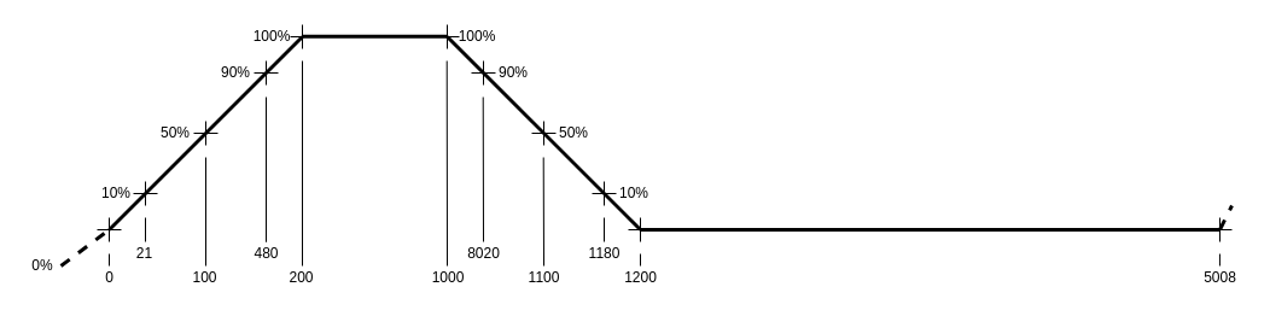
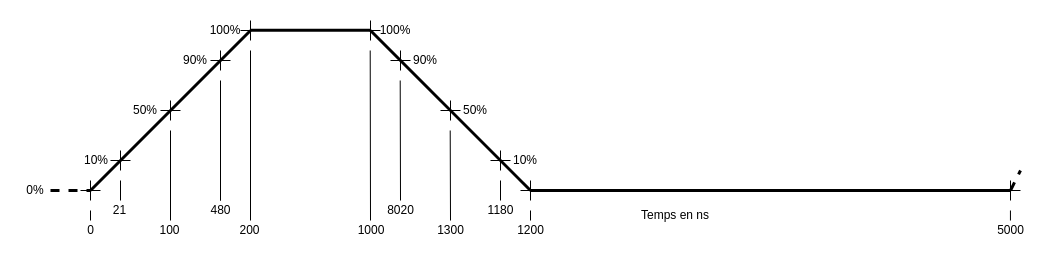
  <mxCell id="0" />
  <mxCell id="1" parent="0" />
  <mxCell id="2" value="" style="endArrow=none;html=1;rounded=0;exitX=1;exitY=0.5;exitDx=0;exitDy=0;dashed=1;strokeWidth=3;convertToSvg=1;" parent="1" source="47" edge="1"><mxGeometry width="50" height="50" relative="1" as="geometry"><mxPoint x="310" y="170" as="sourcePoint" /><mxPoint x="90" y="190" as="targetPoint" /></mxGeometry></mxCell>
  <mxCell id="3" value="" style="endArrow=none;html=1;rounded=0;dashed=1;strokeWidth=3;convertToSvg=1;" parent="1" edge="1"><mxGeometry width="50" height="50" relative="1" as="geometry"><mxPoint x="1010" y="190" as="sourcePoint" /><mxPoint x="1020" y="170" as="targetPoint" /></mxGeometry></mxCell>
  <mxCell id="4" value="" style="endArrow=none;html=1;rounded=0;strokeWidth=3;convertToSvg=1;" parent="1" edge="1"><mxGeometry width="50" height="50" relative="1" as="geometry"><mxPoint x="530" y="190" as="sourcePoint" /><mxPoint x="1010" y="190" as="targetPoint" /></mxGeometry></mxCell>
  <mxCell id="5" value="" style="endArrow=none;html=1;rounded=0;strokeWidth=3;convertToSvg=1;" parent="1" edge="1"><mxGeometry width="50" height="50" relative="1" as="geometry"><mxPoint x="530" y="190" as="sourcePoint" /><mxPoint x="370" y="30" as="targetPoint" /></mxGeometry></mxCell>
  <mxCell id="6" value="" style="group;convertToSvg=1;" parent="1" vertex="1" connectable="0"><mxGeometry x="240" y="20" width="20" height="20" as="geometry" /></mxCell>
  <mxCell id="7" value="" style="endArrow=none;html=1;rounded=0;strokeColor=light-dark(#000000,#0000FF);convertToSvg=1;" parent="6" edge="1"><mxGeometry width="50" height="50" relative="1" as="geometry"><mxPoint y="10" as="sourcePoint" /><mxPoint x="20" y="10" as="targetPoint" /></mxGeometry></mxCell>
  <mxCell id="8" value="" style="endArrow=none;html=1;rounded=0;strokeColor=light-dark(#000000,#0000FF);convertToSvg=1;" parent="6" edge="1"><mxGeometry width="50" height="50" relative="1" as="geometry"><mxPoint x="10" y="20" as="sourcePoint" /><mxPoint x="10" as="targetPoint" /></mxGeometry></mxCell>
  <mxCell id="9" value="" style="endArrow=none;html=1;rounded=0;strokeWidth=3;convertToSvg=1;" parent="6" edge="1"><mxGeometry width="50" height="50" relative="1" as="geometry"><mxPoint x="10" y="9.77" as="sourcePoint" /><mxPoint x="130" y="9.77" as="targetPoint" /></mxGeometry></mxCell>
  <mxCell id="10" value="" style="endArrow=none;html=1;rounded=0;strokeWidth=3;convertToSvg=1;" parent="1" edge="1"><mxGeometry width="50" height="50" relative="1" as="geometry"><mxPoint x="90" y="190" as="sourcePoint" /><mxPoint x="250" y="30" as="targetPoint" /></mxGeometry></mxCell>
  <mxCell id="11" value="" style="group;convertToSvg=1;" parent="1" vertex="1" connectable="0"><mxGeometry x="80" y="180" width="20" height="20" as="geometry" /></mxCell>
  <mxCell id="12" value="" style="endArrow=none;html=1;rounded=0;strokeColor=light-dark(#000000,#0000FF);convertToSvg=1;" parent="11" edge="1"><mxGeometry width="50" height="50" relative="1" as="geometry"><mxPoint y="10" as="sourcePoint" /><mxPoint x="20" y="10" as="targetPoint" /></mxGeometry></mxCell>
  <mxCell id="13" value="" style="endArrow=none;html=1;rounded=0;strokeColor=light-dark(#000000,#0000FF);convertToSvg=1;" parent="11" edge="1"><mxGeometry width="50" height="50" relative="1" as="geometry"><mxPoint x="10" y="20" as="sourcePoint" /><mxPoint x="10" as="targetPoint" /></mxGeometry></mxCell>
  <mxCell id="14" value="" style="group;convertToSvg=1;" parent="1" vertex="1" connectable="0"><mxGeometry x="160" y="100" width="20" height="20" as="geometry" /></mxCell>
  <mxCell id="15" value="" style="endArrow=none;html=1;rounded=0;strokeColor=light-dark(#000000,#0000FF);convertToSvg=1;" parent="14" edge="1"><mxGeometry width="50" height="50" relative="1" as="geometry"><mxPoint y="10" as="sourcePoint" /><mxPoint x="20" y="10" as="targetPoint" /></mxGeometry></mxCell>
  <mxCell id="16" value="" style="endArrow=none;html=1;rounded=0;strokeColor=light-dark(#000000,#0000FF);convertToSvg=1;" parent="14" edge="1"><mxGeometry width="50" height="50" relative="1" as="geometry"><mxPoint x="10" y="20" as="sourcePoint" /><mxPoint x="10" as="targetPoint" /></mxGeometry></mxCell>
  <mxCell id="17" value="" style="group;convertToSvg=1;" parent="1" vertex="1" connectable="0"><mxGeometry x="210" y="50" width="20" height="20" as="geometry" /></mxCell>
  <mxCell id="18" value="" style="endArrow=none;html=1;rounded=0;strokeColor=light-dark(#000000,#0000FF);convertToSvg=1;" parent="17" edge="1"><mxGeometry width="50" height="50" relative="1" as="geometry"><mxPoint y="10" as="sourcePoint" /><mxPoint x="20" y="10" as="targetPoint" /></mxGeometry></mxCell>
  <mxCell id="19" value="" style="endArrow=none;html=1;rounded=0;strokeColor=light-dark(#000000,#0000FF);convertToSvg=1;" parent="17" edge="1"><mxGeometry width="50" height="50" relative="1" as="geometry"><mxPoint x="10" y="20" as="sourcePoint" /><mxPoint x="10" as="targetPoint" /></mxGeometry></mxCell>
  <mxCell id="20" value="" style="group;convertToSvg=1;" parent="1" vertex="1" connectable="0"><mxGeometry x="110" y="150" width="20" height="20" as="geometry" /></mxCell>
  <mxCell id="21" value="" style="endArrow=none;html=1;rounded=0;strokeColor=light-dark(#000000,#0000FF);convertToSvg=1;" parent="20" edge="1"><mxGeometry width="50" height="50" relative="1" as="geometry"><mxPoint y="10" as="sourcePoint" /><mxPoint x="20" y="10" as="targetPoint" /></mxGeometry></mxCell>
  <mxCell id="22" value="" style="endArrow=none;html=1;rounded=0;strokeColor=light-dark(#000000,#0000FF);convertToSvg=1;" parent="20" edge="1"><mxGeometry width="50" height="50" relative="1" as="geometry"><mxPoint x="10" y="20" as="sourcePoint" /><mxPoint x="10" as="targetPoint" /></mxGeometry></mxCell>
  <mxCell id="23" value="" style="group;convertToSvg=1;" parent="1" vertex="1" connectable="0"><mxGeometry x="360" y="20" width="20" height="20" as="geometry" /></mxCell>
  <mxCell id="24" value="" style="endArrow=none;html=1;rounded=0;strokeColor=light-dark(#000000,#0000FF);convertToSvg=1;" parent="23" edge="1"><mxGeometry width="50" height="50" relative="1" as="geometry"><mxPoint y="10" as="sourcePoint" /><mxPoint x="20" y="10" as="targetPoint" /></mxGeometry></mxCell>
  <mxCell id="25" value="" style="endArrow=none;html=1;rounded=0;strokeColor=light-dark(#000000,#0000FF);convertToSvg=1;" parent="23" edge="1"><mxGeometry width="50" height="50" relative="1" as="geometry"><mxPoint x="10" y="20" as="sourcePoint" /><mxPoint x="10" as="targetPoint" /></mxGeometry></mxCell>
  <mxCell id="26" value="" style="group;convertToSvg=1;" parent="1" vertex="1" connectable="0"><mxGeometry x="520" y="180" width="20" height="20" as="geometry" /></mxCell>
  <mxCell id="27" value="" style="endArrow=none;html=1;rounded=0;strokeColor=light-dark(#000000,#0000FF);convertToSvg=1;" parent="26" edge="1"><mxGeometry width="50" height="50" relative="1" as="geometry"><mxPoint y="10" as="sourcePoint" /><mxPoint x="20" y="10" as="targetPoint" /></mxGeometry></mxCell>
  <mxCell id="28" value="" style="endArrow=none;html=1;rounded=0;strokeColor=light-dark(#000000,#0000FF);convertToSvg=1;" parent="26" edge="1"><mxGeometry width="50" height="50" relative="1" as="geometry"><mxPoint x="10" y="20" as="sourcePoint" /><mxPoint x="10" as="targetPoint" /></mxGeometry></mxCell>
  <mxCell id="29" value="" style="group;convertToSvg=1;" parent="1" vertex="1" connectable="0"><mxGeometry x="440" y="100" width="20" height="20" as="geometry" /></mxCell>
  <mxCell id="30" value="" style="endArrow=none;html=1;rounded=0;strokeColor=light-dark(#000000,#0000FF);convertToSvg=1;" parent="29" edge="1"><mxGeometry width="50" height="50" relative="1" as="geometry"><mxPoint y="10" as="sourcePoint" /><mxPoint x="20" y="10" as="targetPoint" /></mxGeometry></mxCell>
  <mxCell id="31" value="" style="endArrow=none;html=1;rounded=0;strokeColor=light-dark(#000000,#0000FF);convertToSvg=1;" parent="29" edge="1"><mxGeometry width="50" height="50" relative="1" as="geometry"><mxPoint x="10" y="20" as="sourcePoint" /><mxPoint x="10" as="targetPoint" /></mxGeometry></mxCell>
  <mxCell id="32" value="" style="group;convertToSvg=1;" parent="1" vertex="1" connectable="0"><mxGeometry x="390" y="50" width="20" height="20" as="geometry" /></mxCell>
  <mxCell id="33" value="" style="endArrow=none;html=1;rounded=0;strokeColor=light-dark(#000000,#0000FF);convertToSvg=1;" parent="32" edge="1"><mxGeometry width="50" height="50" relative="1" as="geometry"><mxPoint y="10" as="sourcePoint" /><mxPoint x="20" y="10" as="targetPoint" /></mxGeometry></mxCell>
  <mxCell id="34" value="" style="endArrow=none;html=1;rounded=0;strokeColor=light-dark(#000000,#0000FF);convertToSvg=1;" parent="32" edge="1"><mxGeometry width="50" height="50" relative="1" as="geometry"><mxPoint x="10" y="20" as="sourcePoint" /><mxPoint x="10" as="targetPoint" /></mxGeometry></mxCell>
  <mxCell id="35" value="" style="group;convertToSvg=1;" parent="1" vertex="1" connectable="0"><mxGeometry x="490" y="150" width="20" height="20" as="geometry" /></mxCell>
  <mxCell id="36" value="" style="endArrow=none;html=1;rounded=0;strokeColor=light-dark(#000000,#0000FF);convertToSvg=1;" parent="35" edge="1"><mxGeometry width="50" height="50" relative="1" as="geometry"><mxPoint y="10" as="sourcePoint" /><mxPoint x="20" y="10" as="targetPoint" /></mxGeometry></mxCell>
  <mxCell id="37" value="" style="endArrow=none;html=1;rounded=0;strokeColor=light-dark(#000000,#0000FF);convertToSvg=1;" parent="35" edge="1"><mxGeometry width="50" height="50" relative="1" as="geometry"><mxPoint x="10" y="20" as="sourcePoint" /><mxPoint x="10" as="targetPoint" /></mxGeometry></mxCell>
  <mxCell id="38" value="" style="group;convertToSvg=1;" parent="1" vertex="1" connectable="0"><mxGeometry x="1000" y="180" width="20" height="20" as="geometry" /></mxCell>
  <mxCell id="39" value="" style="endArrow=none;html=1;rounded=0;strokeColor=light-dark(#000000,#0000FF);convertToSvg=1;" parent="38" edge="1"><mxGeometry width="50" height="50" relative="1" as="geometry"><mxPoint y="10" as="sourcePoint" /><mxPoint x="20" y="10" as="targetPoint" /></mxGeometry></mxCell>
  <mxCell id="40" value="" style="endArrow=none;html=1;rounded=0;strokeColor=light-dark(#000000,#0000FF);convertToSvg=1;" parent="38" edge="1"><mxGeometry width="50" height="50" relative="1" as="geometry"><mxPoint x="10" y="20" as="sourcePoint" /><mxPoint x="10" as="targetPoint" /></mxGeometry></mxCell>
  <mxCell id="41" value="10%" style="text;html=1;align=center;verticalAlign=middle;whiteSpace=wrap;rounded=0;convertToSvg=1;" parent="1" vertex="1"><mxGeometry x="81" y="150" width="30" height="20" as="geometry" /></mxCell>
  <mxCell id="42" value="10%" style="text;html=1;align=center;verticalAlign=middle;whiteSpace=wrap;rounded=0;convertToSvg=1;" parent="1" vertex="1"><mxGeometry x="510" y="150" width="30" height="20" as="geometry" /></mxCell>
  <mxCell id="43" value="90%" style="text;html=1;align=center;verticalAlign=middle;whiteSpace=wrap;rounded=0;convertToSvg=1;" parent="1" vertex="1"><mxGeometry x="180" y="50" width="30" height="20" as="geometry" /></mxCell>
  <mxCell id="44" value="50%" style="text;html=1;align=center;verticalAlign=middle;whiteSpace=wrap;rounded=0;convertToSvg=1;" parent="1" vertex="1"><mxGeometry x="130" y="100" width="30" height="20" as="geometry" /></mxCell>
  <mxCell id="45" value="90%" style="text;html=1;align=center;verticalAlign=middle;whiteSpace=wrap;rounded=0;convertToSvg=1;" parent="1" vertex="1"><mxGeometry x="410" y="50" width="30" height="20" as="geometry" /></mxCell>
  <mxCell id="46" value="50%" style="text;html=1;align=center;verticalAlign=middle;whiteSpace=wrap;rounded=0;convertToSvg=1;" parent="1" vertex="1"><mxGeometry x="460" y="100" width="30" height="20" as="geometry" /></mxCell>
- <mxCell id="47" value="0%" style="text;html=1;align=center;verticalAlign=middle;whiteSpace=wrap;rounded=0;convertToSvg=1;" parent="1" vertex="1"><mxGeometry x="20" y="210" width="30" height="20" as="geometry" /></mxCell>
+ <mxCell id="47" value="0%" style="text;html=1;align=center;verticalAlign=middle;whiteSpace=wrap;rounded=0;convertToSvg=1;" parent="1" vertex="1"><mxGeometry x="20" y="180" width="30" height="20" as="geometry" /></mxCell>
  <mxCell id="48" value="100%" style="text;html=1;align=center;verticalAlign=middle;whiteSpace=wrap;rounded=0;convertToSvg=1;" parent="1" vertex="1"><mxGeometry x="210" y="20" width="30" height="20" as="geometry" /></mxCell>
  <mxCell id="49" value="100%" style="text;html=1;align=center;verticalAlign=middle;whiteSpace=wrap;rounded=0;convertToSvg=1;" parent="1" vertex="1"><mxGeometry x="380" y="20" width="30" height="20" as="geometry" /></mxCell>
  <mxCell id="50" value="" style="endArrow=none;html=1;rounded=0;convertToSvg=1;" parent="1" edge="1"><mxGeometry width="50" height="50" relative="1" as="geometry"><mxPoint x="90" y="220" as="sourcePoint" /><mxPoint x="90" y="210" as="targetPoint" /></mxGeometry></mxCell>
  <mxCell id="51" value="" style="endArrow=none;html=1;rounded=0;convertToSvg=1;" parent="1" edge="1"><mxGeometry width="50" height="50" relative="1" as="geometry"><mxPoint x="530" y="220" as="sourcePoint" /><mxPoint x="530" y="210" as="targetPoint" /></mxGeometry></mxCell>
  <mxCell id="52" value="" style="endArrow=none;html=1;rounded=0;convertToSvg=1;" parent="1" edge="1"><mxGeometry width="50" height="50" relative="1" as="geometry"><mxPoint x="1009.95" y="220" as="sourcePoint" /><mxPoint x="1009.95" y="210" as="targetPoint" /></mxGeometry></mxCell>
  <mxCell id="53" value="" style="endArrow=none;html=1;rounded=0;convertToSvg=1;" parent="1" edge="1"><mxGeometry width="50" height="50" relative="1" as="geometry"><mxPoint x="120" y="200" as="sourcePoint" /><mxPoint x="120" y="180" as="targetPoint" /></mxGeometry></mxCell>
  <mxCell id="54" value="" style="endArrow=none;html=1;rounded=0;convertToSvg=1;" parent="1" edge="1"><mxGeometry width="50" height="50" relative="1" as="geometry"><mxPoint x="170" y="220" as="sourcePoint" /><mxPoint x="170" y="130" as="targetPoint" /></mxGeometry></mxCell>
  <mxCell id="55" value="" style="endArrow=none;html=1;rounded=0;convertToSvg=1;" parent="1" edge="1"><mxGeometry width="50" height="50" relative="1" as="geometry"><mxPoint x="220" y="200" as="sourcePoint" /><mxPoint x="220" y="80" as="targetPoint" /></mxGeometry></mxCell>
  <mxCell id="56" value="" style="endArrow=none;html=1;rounded=0;convertToSvg=1;" parent="1" edge="1"><mxGeometry width="50" height="50" relative="1" as="geometry"><mxPoint x="250" y="220" as="sourcePoint" /><mxPoint x="250" y="50" as="targetPoint" /></mxGeometry></mxCell>
  <mxCell id="57" value="" style="endArrow=none;html=1;rounded=0;convertToSvg=1;" parent="1" edge="1"><mxGeometry width="50" height="50" relative="1" as="geometry"><mxPoint x="370" y="220" as="sourcePoint" /><mxPoint x="369.71" y="50" as="targetPoint" /></mxGeometry></mxCell>
  <mxCell id="58" value="" style="endArrow=none;html=1;rounded=0;convertToSvg=1;" parent="1" edge="1"><mxGeometry width="50" height="50" relative="1" as="geometry"><mxPoint x="400" y="200" as="sourcePoint" /><mxPoint x="399.71" y="80" as="targetPoint" /></mxGeometry></mxCell>
  <mxCell id="59" value="" style="endArrow=none;html=1;rounded=0;convertToSvg=1;" parent="1" edge="1"><mxGeometry width="50" height="50" relative="1" as="geometry"><mxPoint x="450" y="220" as="sourcePoint" /><mxPoint x="449.71" y="130" as="targetPoint" /></mxGeometry></mxCell>
  <mxCell id="60" value="" style="endArrow=none;html=1;rounded=0;convertToSvg=1;" parent="1" edge="1"><mxGeometry width="50" height="50" relative="1" as="geometry"><mxPoint x="500" y="200" as="sourcePoint" /><mxPoint x="500" y="180" as="targetPoint" /></mxGeometry></mxCell>
  <mxCell id="61" value="0" style="text;html=1;align=center;verticalAlign=middle;whiteSpace=wrap;rounded=0;convertToSvg=1;" parent="1" vertex="1"><mxGeometry x="70.5" y="220" width="39" height="20" as="geometry" /></mxCell>
  <mxCell id="62" value="21" style="text;html=1;align=center;verticalAlign=middle;whiteSpace=wrap;rounded=0;convertToSvg=1;" parent="1" vertex="1"><mxGeometry x="100" y="200" width="39" height="20" as="geometry" /></mxCell>
  <mxCell id="63" value="100" style="text;html=1;align=center;verticalAlign=middle;whiteSpace=wrap;rounded=0;convertToSvg=1;" parent="1" vertex="1"><mxGeometry x="150" y="220" width="39" height="20" as="geometry" /></mxCell>
  <mxCell id="64" value="" style="endArrow=none;html=1;rounded=0;convertToSvg=1;" parent="1" edge="1"><mxGeometry width="50" height="50" relative="1" as="geometry"><mxPoint x="220" y="200" as="sourcePoint" /><mxPoint x="220" y="150" as="targetPoint" /></mxGeometry></mxCell>
  <mxCell id="65" value="480" style="text;html=1;align=center;verticalAlign=middle;whiteSpace=wrap;rounded=0;convertToSvg=1;" parent="1" vertex="1"><mxGeometry x="201" y="200" width="39" height="20" as="geometry" /></mxCell>
  <mxCell id="66" value="200" style="text;html=1;align=center;verticalAlign=middle;whiteSpace=wrap;rounded=0;convertToSvg=1;" parent="1" vertex="1"><mxGeometry x="230" y="220" width="39" height="20" as="geometry" /></mxCell>
  <mxCell id="67" value="1000" style="text;html=1;align=center;verticalAlign=middle;whiteSpace=wrap;rounded=0;rotation=0;convertToSvg=1;" parent="1" vertex="1"><mxGeometry x="350.5" y="220" width="39.5" height="20" as="geometry" /></mxCell>
  <mxCell id="68" value="8020" style="text;html=1;align=center;verticalAlign=middle;whiteSpace=wrap;rounded=0;convertToSvg=1;" parent="1" vertex="1"><mxGeometry x="380.5" y="200" width="39" height="20" as="geometry" /></mxCell>
- <mxCell id="69" value="1100" style="text;html=1;align=center;verticalAlign=middle;whiteSpace=wrap;rounded=0;convertToSvg=1;" parent="1" vertex="1"><mxGeometry x="430.5" y="220" width="39" height="20" as="geometry" /></mxCell>
+ <mxCell id="69" value="1300" style="text;html=1;align=center;verticalAlign=middle;whiteSpace=wrap;rounded=0;convertToSvg=1;" parent="1" vertex="1"><mxGeometry x="430.5" y="220" width="39" height="20" as="geometry" /></mxCell>
  <mxCell id="70" value="1180" style="text;html=1;align=center;verticalAlign=middle;whiteSpace=wrap;rounded=0;convertToSvg=1;" parent="1" vertex="1"><mxGeometry x="481" y="200" width="39" height="20" as="geometry" /></mxCell>
  <mxCell id="71" value="1200" style="text;html=1;align=center;verticalAlign=middle;whiteSpace=wrap;rounded=0;convertToSvg=1;" parent="1" vertex="1"><mxGeometry x="510.5" y="220" width="39" height="20" as="geometry" /></mxCell>
- <mxCell id="72" value="5008" style="text;html=1;align=center;verticalAlign=middle;whiteSpace=wrap;rounded=0;convertToSvg=1;" parent="1" vertex="1"><mxGeometry x="990.5" y="220" width="39" height="20" as="geometry" /></mxCell>
+ <mxCell id="72" value="5000" style="text;html=1;align=center;verticalAlign=middle;whiteSpace=wrap;rounded=0;convertToSvg=1;" parent="1" vertex="1"><mxGeometry x="990.5" y="220" width="39" height="20" as="geometry" /></mxCell>
+ <mxCell id="73" value="Temps en ns" style="text;html=1;align=center;verticalAlign=middle;whiteSpace=wrap;rounded=0;" vertex="1" parent="1"><mxGeometry x="620" y="200" width="110" height="30" as="geometry" /></mxCell>
